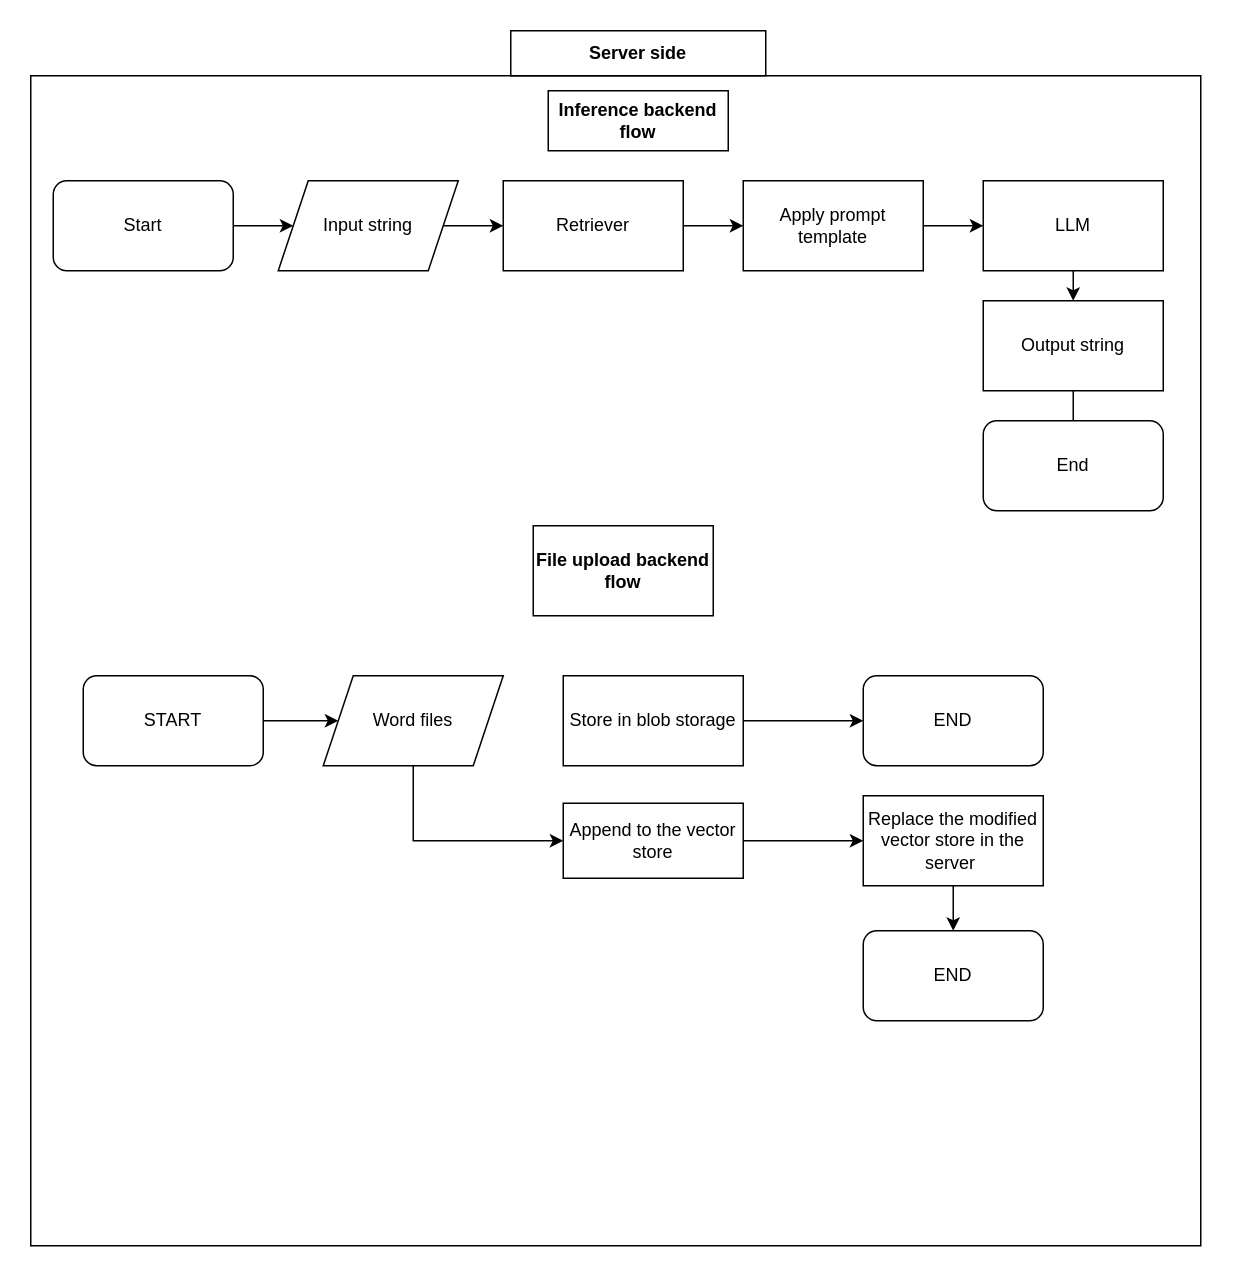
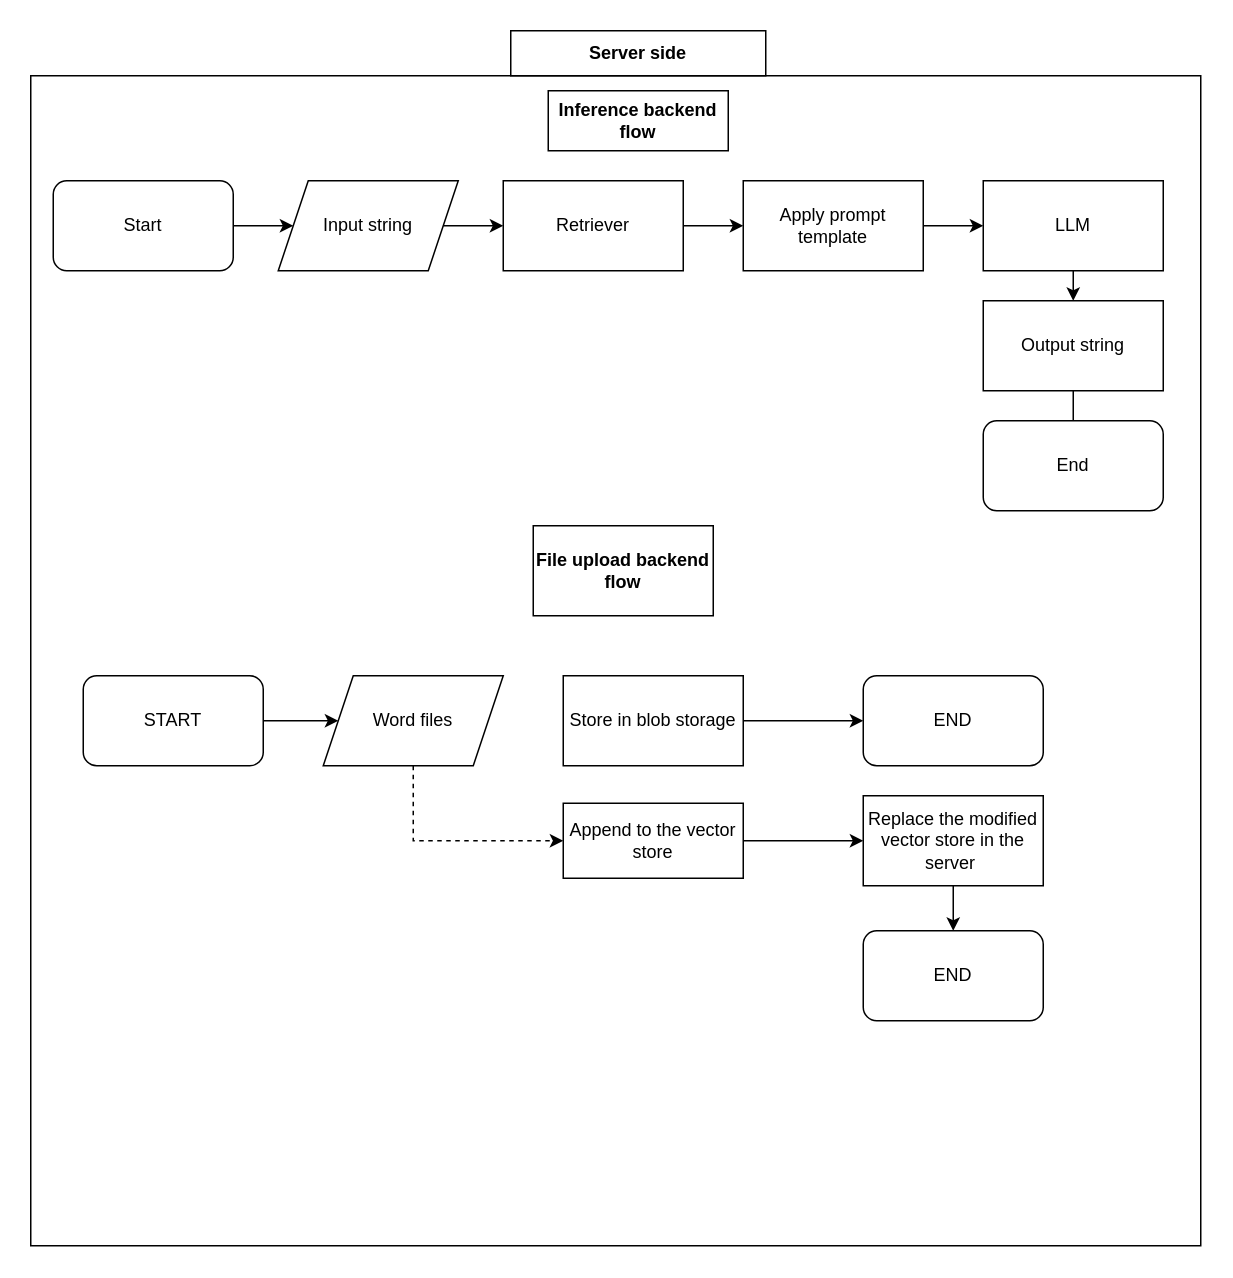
  <mxCell id="0" />
  <mxCell id="1" parent="0" />
  <mxCell id="2" value="" style="whiteSpace=wrap;html=1;aspect=fixed;" vertex="1" parent="1"><mxGeometry x="20" y="50" width="780" height="780" as="geometry" /></mxCell>
  <mxCell id="3" value="" style="edgeStyle=orthogonalEdgeStyle;rounded=0;orthogonalLoop=1;jettySize=auto;html=1;" edge="1" parent="1" source="16" target="5"><mxGeometry relative="1" as="geometry"><mxPoint x="175" y="110" as="sourcePoint" /></mxGeometry></mxCell>
  <mxCell id="4" value="" style="edgeStyle=orthogonalEdgeStyle;rounded=0;orthogonalLoop=1;jettySize=auto;html=1;" edge="1" parent="1" source="5" target="7"><mxGeometry relative="1" as="geometry" /></mxCell>
  <mxCell id="5" value="Apply prompt template" style="rounded=0;whiteSpace=wrap;html=1;" vertex="1" parent="1"><mxGeometry x="495" y="120" width="120" height="60" as="geometry" /></mxCell>
  <mxCell id="6" value="" style="edgeStyle=orthogonalEdgeStyle;rounded=0;orthogonalLoop=1;jettySize=auto;html=1;" edge="1" parent="1" source="7" target="9"><mxGeometry relative="1" as="geometry"><Array as="points"><mxPoint x="715" y="160" /><mxPoint x="715" y="160" /></Array></mxGeometry></mxCell>
  <mxCell id="7" value="LLM" style="whiteSpace=wrap;html=1;rounded=0;" vertex="1" parent="1"><mxGeometry x="655" y="120" width="120" height="60" as="geometry" /></mxCell>
  <mxCell id="8" value="" style="edgeStyle=orthogonalEdgeStyle;rounded=0;orthogonalLoop=1;jettySize=auto;html=1;" edge="1" parent="1" source="9"><mxGeometry relative="1" as="geometry"><mxPoint x="715" y="310" as="targetPoint" /></mxGeometry></mxCell>
  <mxCell id="9" value="Output string" style="whiteSpace=wrap;html=1;rounded=0;" vertex="1" parent="1"><mxGeometry x="655" y="200" width="120" height="60" as="geometry" /></mxCell>
  <mxCell id="10" value="&lt;b&gt;Inference backend flow&lt;/b&gt;" style="rounded=0;whiteSpace=wrap;html=1;" vertex="1" parent="1"><mxGeometry x="365" y="60" width="120" height="40" as="geometry" /></mxCell>
  <mxCell id="11" value="&lt;b&gt;File upload backend flow&lt;/b&gt;" style="rounded=0;whiteSpace=wrap;html=1;" vertex="1" parent="1"><mxGeometry x="355" y="350" width="120" height="60" as="geometry" /></mxCell>
  <mxCell id="12" value="" style="edgeStyle=orthogonalEdgeStyle;rounded=0;orthogonalLoop=1;jettySize=auto;html=1;" edge="1" parent="1" source="13" target="16"><mxGeometry relative="1" as="geometry" /></mxCell>
  <mxCell id="13" value="Input string" style="shape=parallelogram;perimeter=parallelogramPerimeter;whiteSpace=wrap;html=1;fixedSize=1;" vertex="1" parent="1"><mxGeometry x="185" y="120" width="120" height="60" as="geometry" /></mxCell>
  <mxCell id="14" value="" style="edgeStyle=orthogonalEdgeStyle;rounded=0;orthogonalLoop=1;jettySize=auto;html=1;" edge="1" parent="1" source="15" target="13"><mxGeometry relative="1" as="geometry" /></mxCell>
  <mxCell id="15" value="Start" style="rounded=1;whiteSpace=wrap;html=1;" vertex="1" parent="1"><mxGeometry x="35" y="120" width="120" height="60" as="geometry" /></mxCell>
  <mxCell id="16" value="Retriever" style="whiteSpace=wrap;html=1;rounded=0;" vertex="1" parent="1"><mxGeometry x="335" y="120" width="120" height="60" as="geometry" /></mxCell>
  <mxCell id="17" value="End" style="rounded=1;whiteSpace=wrap;html=1;" vertex="1" parent="1"><mxGeometry x="655" y="280" width="120" height="60" as="geometry" /></mxCell>
  <mxCell id="18" value="" style="edgeStyle=orthogonalEdgeStyle;rounded=0;orthogonalLoop=1;jettySize=auto;html=1;" edge="1" parent="1" source="19" target="21"><mxGeometry relative="1" as="geometry" /></mxCell>
  <mxCell id="19" value="START" style="rounded=1;whiteSpace=wrap;html=1;" vertex="1" parent="1"><mxGeometry x="55" y="450" width="120" height="60" as="geometry" /></mxCell>
- <mxCell id="20" style="edgeStyle=orthogonalEdgeStyle;rounded=0;orthogonalLoop=1;jettySize=auto;html=1;exitX=0.5;exitY=1;exitDx=0;exitDy=0;entryX=0;entryY=0.5;entryDx=0;entryDy=0;" edge="1" parent="1" source="21" target="25"><mxGeometry relative="1" as="geometry" /></mxCell>
+ <mxCell id="20" style="edgeStyle=orthogonalEdgeStyle;rounded=0;orthogonalLoop=1;jettySize=auto;html=1;exitX=0.5;exitY=1;exitDx=0;exitDy=0;entryX=0;entryY=0.5;entryDx=0;entryDy=0;dashed=1;" edge="1" parent="1" source="21" target="25"><mxGeometry relative="1" as="geometry" /></mxCell>
  <mxCell id="21" value="Word files" style="shape=parallelogram;perimeter=parallelogramPerimeter;whiteSpace=wrap;html=1;fixedSize=1;" vertex="1" parent="1"><mxGeometry x="215" y="450" width="120" height="60" as="geometry" /></mxCell>
  <mxCell id="22" value="" style="edgeStyle=orthogonalEdgeStyle;rounded=0;orthogonalLoop=1;jettySize=auto;html=1;" edge="1" parent="1" source="23" target="28"><mxGeometry relative="1" as="geometry" /></mxCell>
  <mxCell id="23" value="Store in blob storage" style="whiteSpace=wrap;html=1;" vertex="1" parent="1"><mxGeometry x="375" y="450" width="120" height="60" as="geometry" /></mxCell>
  <mxCell id="24" style="edgeStyle=orthogonalEdgeStyle;rounded=0;orthogonalLoop=1;jettySize=auto;html=1;exitX=1;exitY=0.5;exitDx=0;exitDy=0;entryX=0;entryY=0.5;entryDx=0;entryDy=0;" edge="1" parent="1" source="25" target="27"><mxGeometry relative="1" as="geometry" /></mxCell>
  <mxCell id="25" value="Append to the vector store" style="whiteSpace=wrap;html=1;" vertex="1" parent="1"><mxGeometry x="375" y="535" width="120" height="50" as="geometry" /></mxCell>
  <mxCell id="26" value="" style="edgeStyle=orthogonalEdgeStyle;rounded=0;orthogonalLoop=1;jettySize=auto;html=1;" edge="1" parent="1" source="27" target="29"><mxGeometry relative="1" as="geometry" /></mxCell>
  <mxCell id="27" value="Replace the modified vector store in the server&amp;nbsp;" style="rounded=0;whiteSpace=wrap;html=1;" vertex="1" parent="1"><mxGeometry x="575" y="530" width="120" height="60" as="geometry" /></mxCell>
  <mxCell id="28" value="END" style="rounded=1;whiteSpace=wrap;html=1;" vertex="1" parent="1"><mxGeometry x="575" y="450" width="120" height="60" as="geometry" /></mxCell>
  <mxCell id="29" value="END" style="rounded=1;whiteSpace=wrap;html=1;" vertex="1" parent="1"><mxGeometry x="575" y="620" width="120" height="60" as="geometry" /></mxCell>
  <mxCell id="30" value="&lt;b&gt;Server side&lt;/b&gt;" style="rounded=0;whiteSpace=wrap;html=1;" vertex="1" parent="1"><mxGeometry x="340" y="20" width="170" height="30" as="geometry" /></mxCell>
